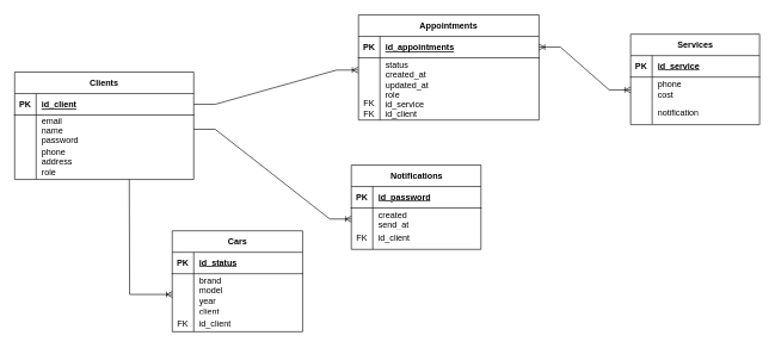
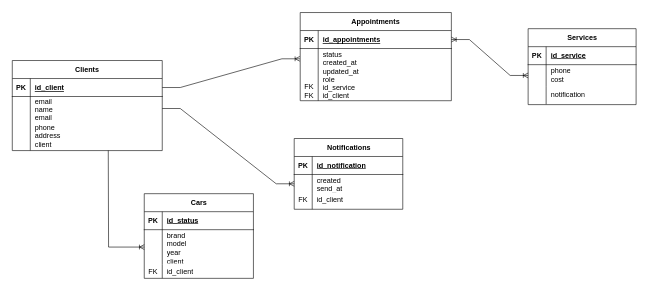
  <mxCell id="0" />
  <mxCell id="1" parent="0" />
  <mxCell id="2" value="Clients" style="shape=table;startSize=30;container=1;collapsible=1;childLayout=tableLayout;fixedRows=1;rowLines=0;fontStyle=1;align=center;resizeLast=1;" parent="1" vertex="1"><mxGeometry x="20" y="100" width="250" height="150.15" as="geometry" /></mxCell>
  <mxCell id="3" value="" style="shape=partialRectangle;collapsible=0;dropTarget=0;pointerEvents=0;fillColor=none;points=[[0,0.5],[1,0.5]];portConstraint=eastwest;top=0;left=0;right=0;bottom=1;" parent="2" vertex="1"><mxGeometry y="30" width="250" height="30" as="geometry" /></mxCell>
  <mxCell id="4" value="PK" style="shape=partialRectangle;overflow=hidden;connectable=0;fillColor=none;top=0;left=0;bottom=0;right=0;fontStyle=1;" parent="3" vertex="1"><mxGeometry width="30" height="30" as="geometry"><mxRectangle width="30" height="30" as="alternateBounds" /></mxGeometry></mxCell>
  <mxCell id="5" value="id_client" style="shape=partialRectangle;overflow=hidden;connectable=0;fillColor=none;top=0;left=0;bottom=0;right=0;align=left;spacingLeft=6;fontStyle=5;" parent="3" vertex="1"><mxGeometry x="30" width="220" height="30" as="geometry"><mxRectangle width="220" height="30" as="alternateBounds" /></mxGeometry></mxCell>
  <mxCell id="6" value="" style="shape=partialRectangle;collapsible=0;dropTarget=0;pointerEvents=0;fillColor=none;points=[[0,0.5],[1,0.5]];portConstraint=eastwest;top=0;left=0;right=0;bottom=0;" parent="2" vertex="1"><mxGeometry y="60" width="250" height="90" as="geometry" /></mxCell>
  <mxCell id="7" value="" style="shape=partialRectangle;overflow=hidden;connectable=0;fillColor=none;top=0;left=0;bottom=0;right=0;" parent="6" vertex="1"><mxGeometry width="30" height="90" as="geometry"><mxRectangle width="30" height="90" as="alternateBounds" /></mxGeometry></mxCell>
  <mxCell id="8" value="" style="shape=partialRectangle;overflow=hidden;connectable=0;fillColor=none;top=0;left=0;bottom=0;right=0;align=left;spacingLeft=6;" parent="6" vertex="1"><mxGeometry x="30" width="220" height="90" as="geometry"><mxRectangle width="220" height="90" as="alternateBounds" /></mxGeometry></mxCell>
  <mxCell id="9" value="email&#10;name" style="shape=partialRectangle;overflow=hidden;connectable=0;fillColor=none;top=0;left=0;bottom=0;right=0;align=left;spacingLeft=6;" parent="1" vertex="1"><mxGeometry x="50" y="160" width="220" height="30" as="geometry"><mxRectangle width="220" height="30" as="alternateBounds" /></mxGeometry></mxCell>
- <mxCell id="10" value="password" style="shape=partialRectangle;overflow=hidden;connectable=0;fillColor=none;top=0;left=0;bottom=0;right=0;align=left;spacingLeft=6;" parent="1" vertex="1"><mxGeometry x="50" y="180" width="220" height="30" as="geometry"><mxRectangle width="220" height="30" as="alternateBounds" /></mxGeometry></mxCell>
- <mxCell id="11" value="phone&#10;address&#10;role" style="shape=partialRectangle;overflow=hidden;connectable=0;fillColor=none;top=0;left=0;bottom=0;right=0;align=left;spacingLeft=6;" parent="1" vertex="1"><mxGeometry x="50" y="200" width="220" height="50" as="geometry"><mxRectangle width="220" height="30" as="alternateBounds" /></mxGeometry></mxCell>
+ <mxCell id="10" value="email" style="shape=partialRectangle;overflow=hidden;connectable=0;fillColor=none;top=0;left=0;bottom=0;right=0;align=left;spacingLeft=6;" parent="1" vertex="1"><mxGeometry x="50" y="180" width="220" height="30" as="geometry"><mxRectangle width="220" height="30" as="alternateBounds" /></mxGeometry></mxCell>
+ <mxCell id="11" value="phone&#10;address&#10;client" style="shape=partialRectangle;overflow=hidden;connectable=0;fillColor=none;top=0;left=0;bottom=0;right=0;align=left;spacingLeft=6;" parent="1" vertex="1"><mxGeometry x="50" y="200" width="220" height="50" as="geometry"><mxRectangle width="220" height="30" as="alternateBounds" /></mxGeometry></mxCell>
  <mxCell id="12" value="Cars" style="shape=table;startSize=30;container=1;collapsible=1;childLayout=tableLayout;fixedRows=1;rowLines=0;fontStyle=1;align=center;resizeLast=1;html=1;" parent="1" vertex="1"><mxGeometry x="240" y="322" width="182" height="141.15" as="geometry" /></mxCell>
  <mxCell id="13" value="" style="shape=tableRow;horizontal=0;startSize=0;swimlaneHead=0;swimlaneBody=0;fillColor=none;collapsible=0;dropTarget=0;points=[[0,0.5],[1,0.5]];portConstraint=eastwest;top=0;left=0;right=0;bottom=1;" parent="12" vertex="1"><mxGeometry y="30" width="182" height="30" as="geometry" /></mxCell>
  <mxCell id="14" value="PK" style="shape=partialRectangle;connectable=0;fillColor=none;top=0;left=0;bottom=0;right=0;fontStyle=1;overflow=hidden;whiteSpace=wrap;html=1;" parent="13" vertex="1"><mxGeometry width="30" height="30" as="geometry"><mxRectangle width="30" height="30" as="alternateBounds" /></mxGeometry></mxCell>
  <mxCell id="15" value="id_status" style="shape=partialRectangle;connectable=0;fillColor=none;top=0;left=0;bottom=0;right=0;align=left;spacingLeft=6;fontStyle=5;overflow=hidden;whiteSpace=wrap;html=1;" parent="13" vertex="1"><mxGeometry x="30" width="152" height="30" as="geometry"><mxRectangle width="152" height="30" as="alternateBounds" /></mxGeometry></mxCell>
  <mxCell id="16" value="" style="shape=tableRow;horizontal=0;startSize=0;swimlaneHead=0;swimlaneBody=0;fillColor=none;collapsible=0;dropTarget=0;points=[[0,0.5],[1,0.5]];portConstraint=eastwest;top=0;left=0;right=0;bottom=0;" parent="12" vertex="1"><mxGeometry y="60" width="182" height="58" as="geometry" /></mxCell>
  <mxCell id="17" value="" style="shape=partialRectangle;connectable=0;fillColor=none;top=0;left=0;bottom=0;right=0;editable=1;overflow=hidden;whiteSpace=wrap;html=1;" parent="16" vertex="1"><mxGeometry width="30" height="58" as="geometry"><mxRectangle width="30" height="58" as="alternateBounds" /></mxGeometry></mxCell>
  <mxCell id="18" value="brand&lt;div&gt;model&lt;/div&gt;&lt;div&gt;year&lt;/div&gt;&lt;div&gt;client&lt;/div&gt;" style="shape=partialRectangle;connectable=0;fillColor=none;top=0;left=0;bottom=0;right=0;align=left;spacingLeft=6;overflow=hidden;whiteSpace=wrap;html=1;" parent="16" vertex="1"><mxGeometry x="30" width="152" height="58" as="geometry"><mxRectangle width="152" height="58" as="alternateBounds" /></mxGeometry></mxCell>
  <mxCell id="19" value="" style="shape=tableRow;horizontal=0;startSize=0;swimlaneHead=0;swimlaneBody=0;fillColor=none;collapsible=0;dropTarget=0;points=[[0,0.5],[1,0.5]];portConstraint=eastwest;top=0;left=0;right=0;bottom=0;" parent="12" vertex="1"><mxGeometry y="118" width="182" height="23" as="geometry" /></mxCell>
  <mxCell id="20" value="FK" style="shape=partialRectangle;connectable=0;fillColor=none;top=0;left=0;bottom=0;right=0;editable=1;overflow=hidden;whiteSpace=wrap;html=1;" parent="19" vertex="1"><mxGeometry width="30" height="23" as="geometry"><mxRectangle width="30" height="23" as="alternateBounds" /></mxGeometry></mxCell>
  <mxCell id="21" value="id_client" style="shape=partialRectangle;connectable=0;fillColor=none;top=0;left=0;bottom=0;right=0;align=left;spacingLeft=6;overflow=hidden;whiteSpace=wrap;html=1;" parent="19" vertex="1"><mxGeometry x="30" width="152" height="23" as="geometry"><mxRectangle width="152" height="23" as="alternateBounds" /></mxGeometry></mxCell>
  <mxCell id="22" value="Services" style="shape=table;startSize=30;container=1;collapsible=1;childLayout=tableLayout;fixedRows=1;rowLines=0;fontStyle=1;align=center;resizeLast=1;html=1;" parent="1" vertex="1"><mxGeometry x="880" y="46.9" width="180" height="126.6" as="geometry" /></mxCell>
  <mxCell id="23" value="" style="shape=tableRow;horizontal=0;startSize=0;swimlaneHead=0;swimlaneBody=0;fillColor=none;collapsible=0;dropTarget=0;points=[[0,0.5],[1,0.5]];portConstraint=eastwest;top=0;left=0;right=0;bottom=1;" parent="22" vertex="1"><mxGeometry y="30" width="180" height="30" as="geometry" /></mxCell>
  <mxCell id="24" value="PK" style="shape=partialRectangle;connectable=0;fillColor=none;top=0;left=0;bottom=0;right=0;fontStyle=1;overflow=hidden;whiteSpace=wrap;html=1;" parent="23" vertex="1"><mxGeometry width="30" height="30" as="geometry"><mxRectangle width="30" height="30" as="alternateBounds" /></mxGeometry></mxCell>
  <mxCell id="25" value="id_service" style="shape=partialRectangle;connectable=0;fillColor=none;top=0;left=0;bottom=0;right=0;align=left;spacingLeft=6;fontStyle=5;overflow=hidden;whiteSpace=wrap;html=1;" parent="23" vertex="1"><mxGeometry x="30" width="150" height="30" as="geometry"><mxRectangle width="150" height="30" as="alternateBounds" /></mxGeometry></mxCell>
  <mxCell id="26" value="" style="shape=tableRow;horizontal=0;startSize=0;swimlaneHead=0;swimlaneBody=0;fillColor=none;collapsible=0;dropTarget=0;points=[[0,0.5],[1,0.5]];portConstraint=eastwest;top=0;left=0;right=0;bottom=0;" parent="22" vertex="1"><mxGeometry y="60" width="180" height="36" as="geometry" /></mxCell>
  <mxCell id="27" value="" style="shape=partialRectangle;connectable=0;fillColor=none;top=0;left=0;bottom=0;right=0;editable=1;overflow=hidden;whiteSpace=wrap;html=1;" parent="26" vertex="1"><mxGeometry width="30" height="36" as="geometry"><mxRectangle width="30" height="36" as="alternateBounds" /></mxGeometry></mxCell>
  <mxCell id="28" value="&lt;div&gt;phone&lt;/div&gt;&lt;div&gt;cost&lt;/div&gt;" style="shape=partialRectangle;connectable=0;fillColor=none;top=0;left=0;bottom=0;right=0;align=left;spacingLeft=6;overflow=hidden;whiteSpace=wrap;html=1;" parent="26" vertex="1"><mxGeometry x="30" width="150" height="36" as="geometry"><mxRectangle width="150" height="36" as="alternateBounds" /></mxGeometry></mxCell>
  <mxCell id="29" value="" style="shape=tableRow;horizontal=0;startSize=0;swimlaneHead=0;swimlaneBody=0;fillColor=none;collapsible=0;dropTarget=0;points=[[0,0.5],[1,0.5]];portConstraint=eastwest;top=0;left=0;right=0;bottom=0;" parent="22" vertex="1"><mxGeometry y="96" width="180" height="30" as="geometry" /></mxCell>
  <mxCell id="30" value="" style="shape=partialRectangle;connectable=0;fillColor=none;top=0;left=0;bottom=0;right=0;editable=1;overflow=hidden;whiteSpace=wrap;html=1;" parent="29" vertex="1"><mxGeometry width="30" height="30" as="geometry"><mxRectangle width="30" height="30" as="alternateBounds" /></mxGeometry></mxCell>
  <mxCell id="31" value="notification" style="shape=partialRectangle;connectable=0;fillColor=none;top=0;left=0;bottom=0;right=0;align=left;spacingLeft=6;overflow=hidden;whiteSpace=wrap;html=1;" parent="29" vertex="1"><mxGeometry x="30" width="150" height="30" as="geometry"><mxRectangle width="150" height="30" as="alternateBounds" /></mxGeometry></mxCell>
  <mxCell id="32" value="Appointments" style="shape=table;startSize=30;container=1;collapsible=1;childLayout=tableLayout;fixedRows=1;rowLines=0;fontStyle=1;align=center;resizeLast=1;" parent="1" vertex="1"><mxGeometry x="500" y="20" width="252" height="147" as="geometry" /></mxCell>
  <mxCell id="33" value="" style="shape=partialRectangle;collapsible=0;dropTarget=0;pointerEvents=0;fillColor=none;points=[[0,0.5],[1,0.5]];portConstraint=eastwest;top=0;left=0;right=0;bottom=1;" parent="32" vertex="1"><mxGeometry y="30" width="252" height="30" as="geometry" /></mxCell>
  <mxCell id="34" value="PK" style="shape=partialRectangle;overflow=hidden;connectable=0;fillColor=none;top=0;left=0;bottom=0;right=0;fontStyle=1;" parent="33" vertex="1"><mxGeometry width="30" height="30" as="geometry"><mxRectangle width="30" height="30" as="alternateBounds" /></mxGeometry></mxCell>
  <mxCell id="35" value="id_appointments" style="shape=partialRectangle;overflow=hidden;connectable=0;fillColor=none;top=0;left=0;bottom=0;right=0;align=left;spacingLeft=6;fontStyle=5;" parent="33" vertex="1"><mxGeometry x="30" width="222" height="30" as="geometry"><mxRectangle width="222" height="30" as="alternateBounds" /></mxGeometry></mxCell>
  <mxCell id="36" value="" style="shape=partialRectangle;collapsible=0;dropTarget=0;pointerEvents=0;fillColor=none;points=[[0,0.5],[1,0.5]];portConstraint=eastwest;top=0;left=0;right=0;bottom=0;" parent="32" vertex="1"><mxGeometry y="60" width="252" height="87" as="geometry" /></mxCell>
  <mxCell id="37" value="" style="shape=partialRectangle;overflow=hidden;connectable=0;fillColor=none;top=0;left=0;bottom=0;right=0;" parent="36" vertex="1"><mxGeometry width="30" height="87" as="geometry"><mxRectangle width="30" height="87" as="alternateBounds" /></mxGeometry></mxCell>
  <mxCell id="38" value="" style="shape=partialRectangle;overflow=hidden;connectable=0;fillColor=none;top=0;left=0;bottom=0;right=0;align=left;spacingLeft=6;" parent="36" vertex="1"><mxGeometry x="30" width="222" height="87" as="geometry"><mxRectangle width="222" height="87" as="alternateBounds" /></mxGeometry></mxCell>
  <mxCell id="39" value="status&#10;created_at&#10;updated_at&#10;role" style="shape=partialRectangle;overflow=hidden;connectable=0;fillColor=none;top=0;left=0;bottom=0;right=0;align=left;spacingLeft=6;" parent="1" vertex="1"><mxGeometry x="530" y="78" width="220" height="65" as="geometry"><mxRectangle width="220" height="30" as="alternateBounds" /></mxGeometry></mxCell>
  <mxCell id="40" value="id_service" style="shape=partialRectangle;overflow=hidden;connectable=0;fillColor=none;top=0;left=0;bottom=0;right=0;align=left;spacingLeft=6;" parent="1" vertex="1"><mxGeometry x="530" y="129" width="220" height="30" as="geometry"><mxRectangle width="220" height="30" as="alternateBounds" /></mxGeometry></mxCell>
  <mxCell id="41" value="id_client&#10;" style="shape=partialRectangle;overflow=hidden;connectable=0;fillColor=none;top=0;left=0;bottom=0;right=0;align=left;spacingLeft=6;" parent="1" vertex="1"><mxGeometry x="530" y="150" width="220" height="17" as="geometry"><mxRectangle width="220" height="30" as="alternateBounds" /></mxGeometry></mxCell>
  <mxCell id="42" value="FK" style="text;html=1;align=center;verticalAlign=middle;whiteSpace=wrap;rounded=0;" parent="1" vertex="1"><mxGeometry x="500" y="129" width="30" height="30" as="geometry" /></mxCell>
  <mxCell id="43" value="Notifications" style="shape=table;startSize=30;container=1;collapsible=1;childLayout=tableLayout;fixedRows=1;rowLines=0;fontStyle=1;align=center;resizeLast=1;html=1;" parent="1" vertex="1"><mxGeometry x="490" y="230" width="181" height="118" as="geometry" /></mxCell>
  <mxCell id="44" value="" style="shape=tableRow;horizontal=0;startSize=0;swimlaneHead=0;swimlaneBody=0;fillColor=none;collapsible=0;dropTarget=0;points=[[0,0.5],[1,0.5]];portConstraint=eastwest;top=0;left=0;right=0;bottom=1;" parent="43" vertex="1"><mxGeometry y="30" width="181" height="30" as="geometry" /></mxCell>
  <mxCell id="45" value="PK" style="shape=partialRectangle;connectable=0;fillColor=none;top=0;left=0;bottom=0;right=0;fontStyle=1;overflow=hidden;whiteSpace=wrap;html=1;" parent="44" vertex="1"><mxGeometry width="30" height="30" as="geometry"><mxRectangle width="30" height="30" as="alternateBounds" /></mxGeometry></mxCell>
- <mxCell id="46" value="id_password" style="shape=partialRectangle;connectable=0;fillColor=none;top=0;left=0;bottom=0;right=0;align=left;spacingLeft=6;fontStyle=5;overflow=hidden;whiteSpace=wrap;html=1;" parent="44" vertex="1"><mxGeometry x="30" width="151" height="30" as="geometry"><mxRectangle width="151" height="30" as="alternateBounds" /></mxGeometry></mxCell>
+ <mxCell id="46" value="id_notification" style="shape=partialRectangle;connectable=0;fillColor=none;top=0;left=0;bottom=0;right=0;align=left;spacingLeft=6;fontStyle=5;overflow=hidden;whiteSpace=wrap;html=1;" parent="44" vertex="1"><mxGeometry x="30" width="151" height="30" as="geometry"><mxRectangle width="151" height="30" as="alternateBounds" /></mxGeometry></mxCell>
  <mxCell id="47" value="" style="shape=tableRow;horizontal=0;startSize=0;swimlaneHead=0;swimlaneBody=0;fillColor=none;collapsible=0;dropTarget=0;points=[[0,0.5],[1,0.5]];portConstraint=eastwest;top=0;left=0;right=0;bottom=0;" parent="43" vertex="1"><mxGeometry y="60" width="181" height="31" as="geometry" /></mxCell>
  <mxCell id="48" value="" style="shape=partialRectangle;connectable=0;fillColor=none;top=0;left=0;bottom=0;right=0;editable=1;overflow=hidden;whiteSpace=wrap;html=1;" parent="47" vertex="1"><mxGeometry width="30" height="31" as="geometry"><mxRectangle width="30" height="31" as="alternateBounds" /></mxGeometry></mxCell>
  <mxCell id="49" value="&lt;div&gt;created&lt;/div&gt;&lt;div&gt;send_at&lt;/div&gt;" style="shape=partialRectangle;connectable=0;fillColor=none;top=0;left=0;bottom=0;right=0;align=left;spacingLeft=6;overflow=hidden;whiteSpace=wrap;html=1;" parent="47" vertex="1"><mxGeometry x="30" width="151" height="31" as="geometry"><mxRectangle width="151" height="31" as="alternateBounds" /></mxGeometry></mxCell>
  <mxCell id="50" value="" style="shape=tableRow;horizontal=0;startSize=0;swimlaneHead=0;swimlaneBody=0;fillColor=none;collapsible=0;dropTarget=0;points=[[0,0.5],[1,0.5]];portConstraint=eastwest;top=0;left=0;right=0;bottom=0;" parent="43" vertex="1"><mxGeometry y="91" width="181" height="27" as="geometry" /></mxCell>
  <mxCell id="51" value="" style="shape=partialRectangle;connectable=0;fillColor=none;top=0;left=0;bottom=0;right=0;editable=1;overflow=hidden;whiteSpace=wrap;html=1;" parent="50" vertex="1"><mxGeometry width="30" height="27" as="geometry"><mxRectangle width="30" height="27" as="alternateBounds" /></mxGeometry></mxCell>
  <mxCell id="52" value="" style="shape=partialRectangle;connectable=0;fillColor=none;top=0;left=0;bottom=0;right=0;align=left;spacingLeft=6;overflow=hidden;whiteSpace=wrap;html=1;" parent="50" vertex="1"><mxGeometry x="30" width="151" height="27" as="geometry"><mxRectangle width="151" height="27" as="alternateBounds" /></mxGeometry></mxCell>
  <mxCell id="53" value="FK" style="text;html=1;align=center;verticalAlign=middle;whiteSpace=wrap;rounded=0;" parent="1" vertex="1"><mxGeometry x="500" y="143.5" width="30" height="30" as="geometry" /></mxCell>
  <mxCell id="54" value="FK" style="shape=partialRectangle;connectable=0;fillColor=none;top=0;left=0;bottom=0;right=0;editable=1;overflow=hidden;whiteSpace=wrap;html=1;" vertex="1" parent="1"><mxGeometry x="490" y="321" width="30" height="23" as="geometry"><mxRectangle width="30" height="23" as="alternateBounds" /></mxGeometry></mxCell>
  <mxCell id="55" value="id_client" style="shape=partialRectangle;connectable=0;fillColor=none;top=0;left=0;bottom=0;right=0;align=left;spacingLeft=6;overflow=hidden;whiteSpace=wrap;html=1;" vertex="1" parent="1"><mxGeometry x="520" y="321" width="152" height="23" as="geometry"><mxRectangle width="152" height="23" as="alternateBounds" /></mxGeometry></mxCell>
  <mxCell id="56" value="" style="edgeStyle=entityRelationEdgeStyle;fontSize=12;html=1;endArrow=ERoneToMany;rounded=0;entryX=0;entryY=0.5;entryDx=0;entryDy=0;" edge="1" parent="1" target="47"><mxGeometry width="100" height="100" relative="1" as="geometry"><mxPoint x="270" y="180" as="sourcePoint" /><mxPoint x="350" y="530" as="targetPoint" /></mxGeometry></mxCell>
  <mxCell id="57" value="" style="edgeStyle=entityRelationEdgeStyle;fontSize=12;html=1;endArrow=ERoneToMany;rounded=0;exitX=1;exitY=0.5;exitDx=0;exitDy=0;entryX=-0.002;entryY=0.197;entryDx=0;entryDy=0;entryPerimeter=0;" edge="1" parent="1" source="3" target="36"><mxGeometry width="100" height="100" relative="1" as="geometry"><mxPoint x="600" y="330" as="sourcePoint" /><mxPoint x="700" y="230" as="targetPoint" /></mxGeometry></mxCell>
  <mxCell id="58" value="" style="fontSize=12;html=1;endArrow=ERoneToMany;rounded=0;entryX=0;entryY=0.5;entryDx=0;entryDy=0;edgeStyle=orthogonalEdgeStyle;" edge="1" parent="1" target="16"><mxGeometry width="100" height="100" relative="1" as="geometry"><mxPoint x="180" y="250" as="sourcePoint" /><mxPoint x="509" y="107" as="targetPoint" /></mxGeometry></mxCell>
  <mxCell id="59" value="" style="edgeStyle=entityRelationEdgeStyle;fontSize=12;html=1;endArrow=ERoneToMany;startArrow=ERoneToMany;rounded=0;entryX=0;entryY=0.5;entryDx=0;entryDy=0;exitX=1;exitY=0.5;exitDx=0;exitDy=0;" edge="1" parent="1" source="33" target="26"><mxGeometry width="100" height="100" relative="1" as="geometry"><mxPoint x="550" y="270" as="sourcePoint" /><mxPoint x="650" y="170" as="targetPoint" /></mxGeometry></mxCell>
